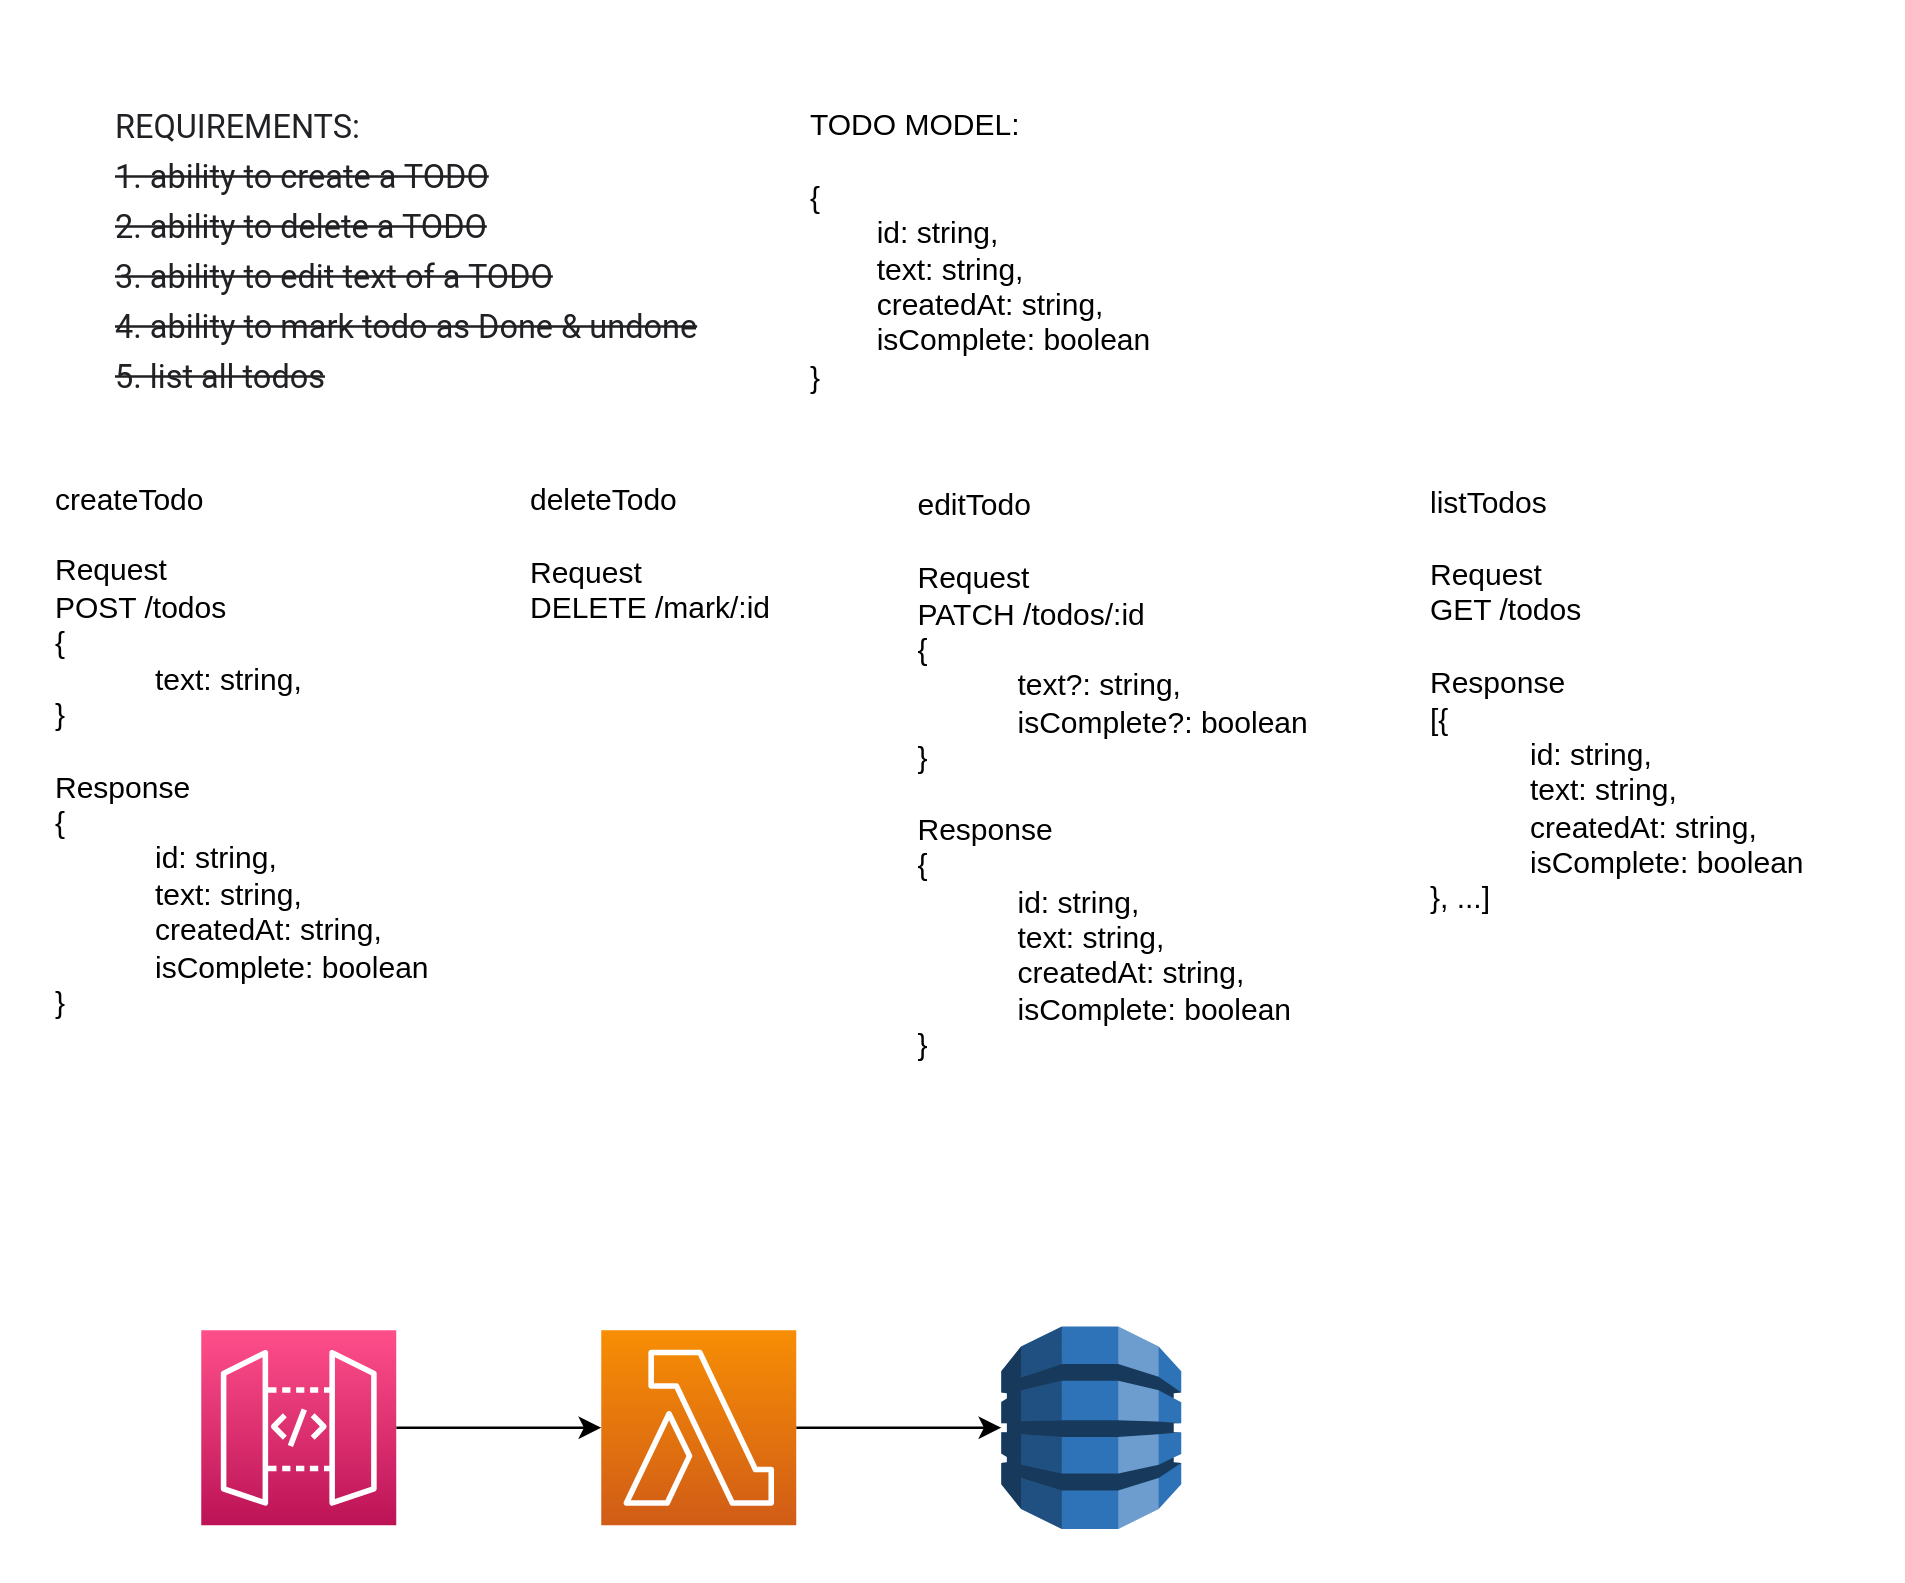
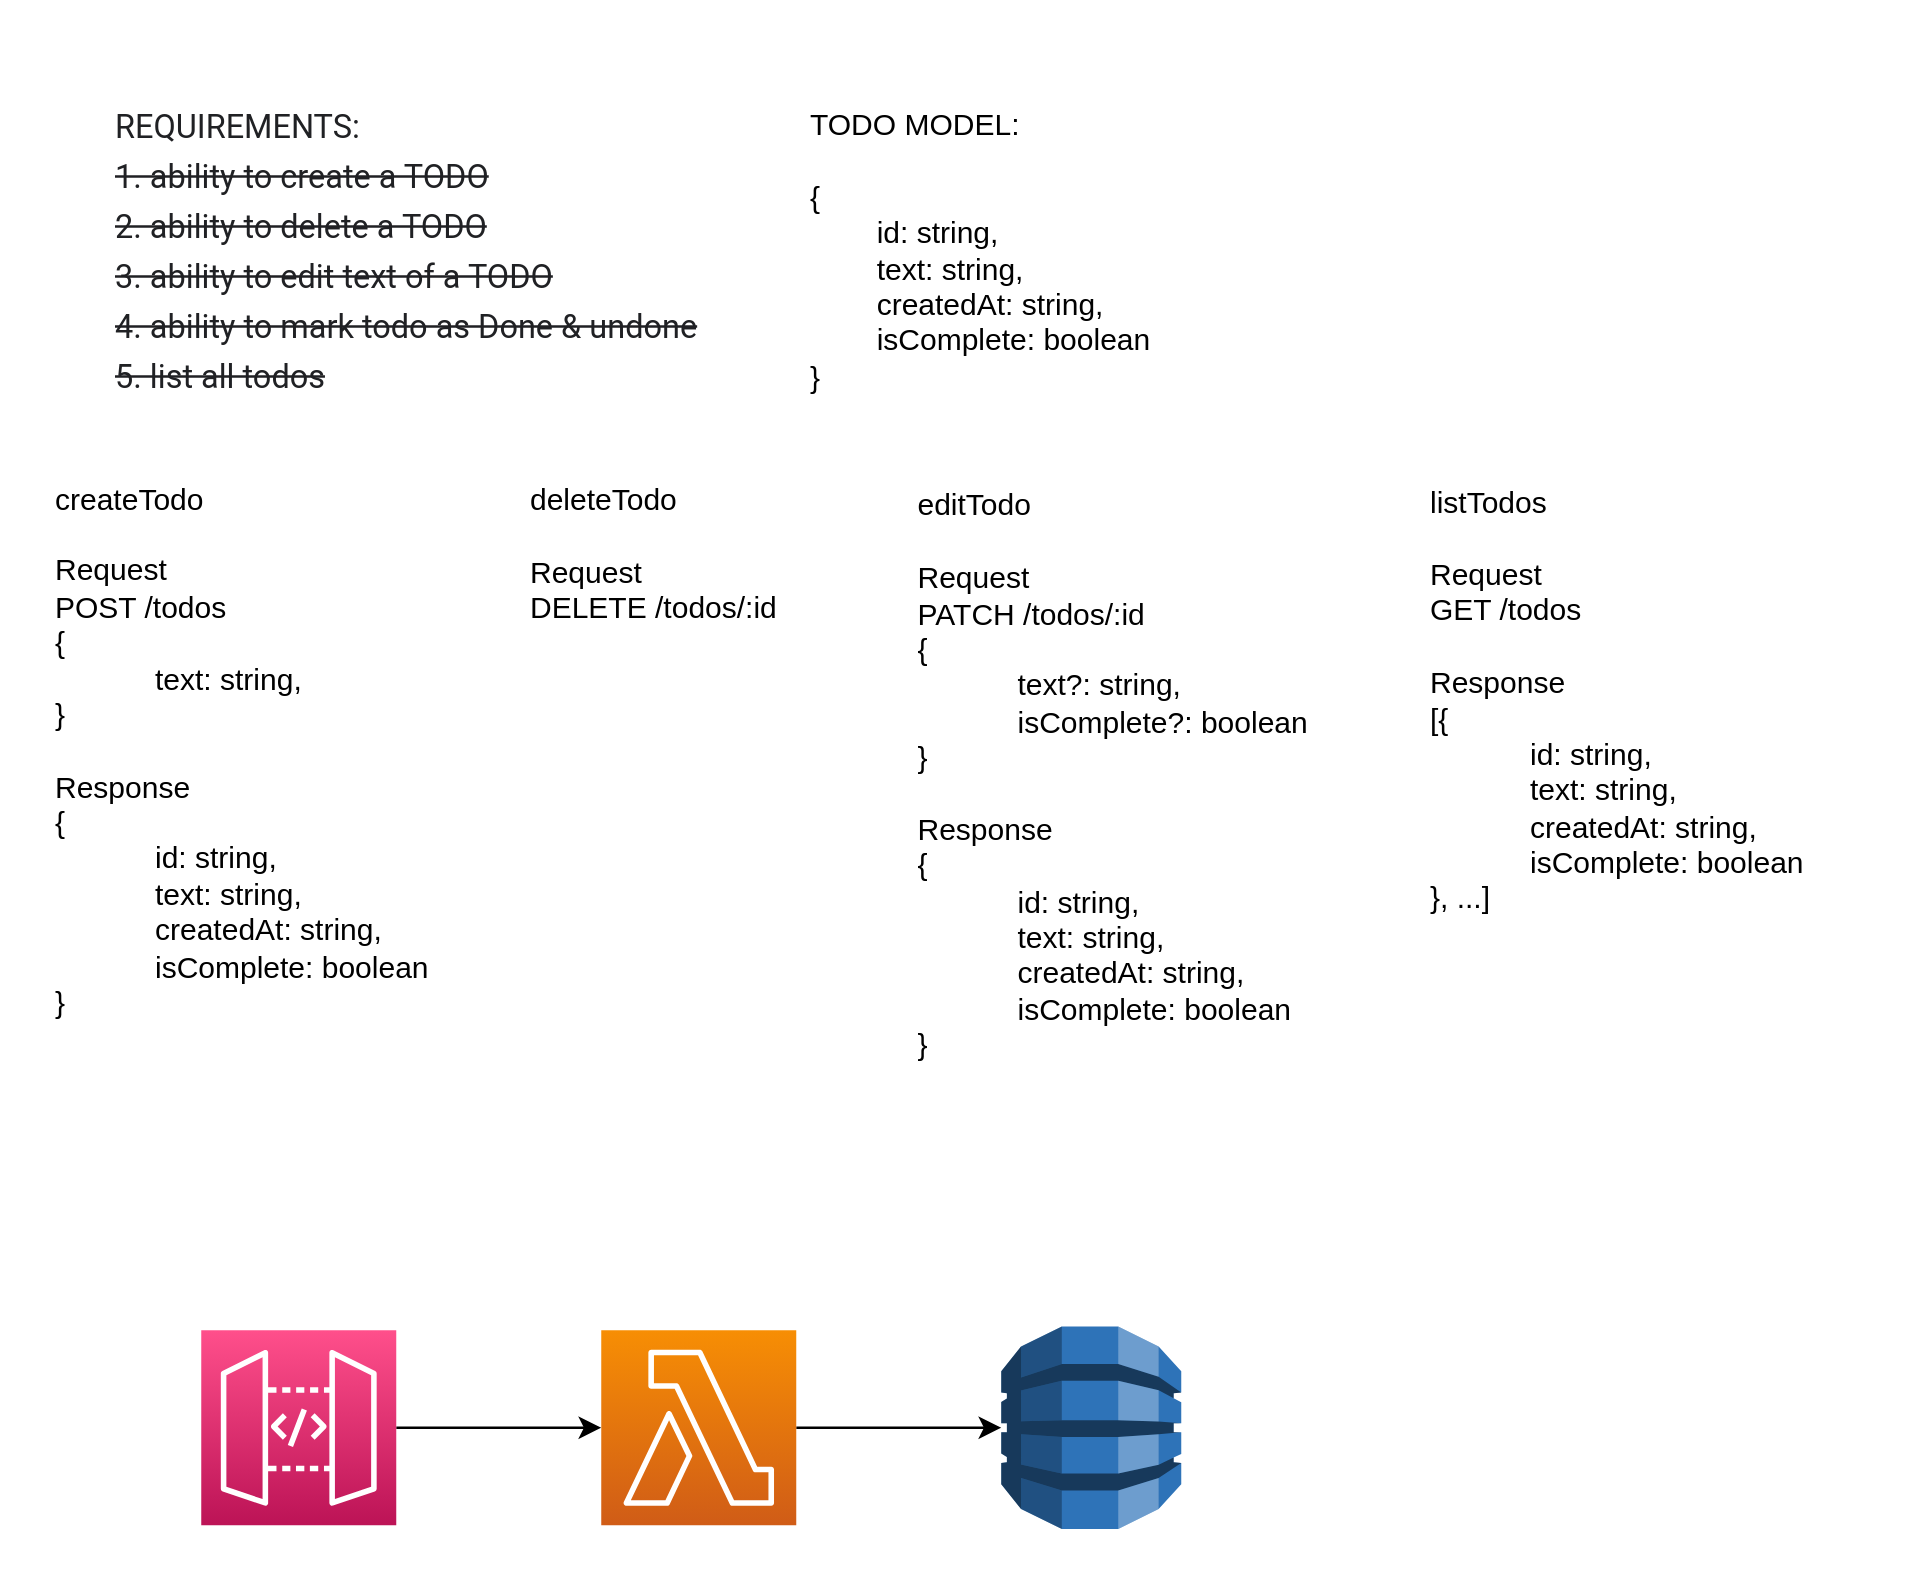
  <mxCell id="0" />
  <mxCell id="1" parent="0" />
  <mxCell id="2" value="&lt;div class=&quot;GDhqjd&quot; tabindex=&quot;-1&quot; style=&quot;display: block ; padding: 0.875rem 1.5rem ; outline: transparent solid 1px ; color: rgba(0 , 0 , 0 , 0.87) ; font-family: &amp;#34;roboto&amp;#34; , &amp;#34;arial&amp;#34; , sans-serif ; font-size: 12px ; font-style: normal ; font-weight: 400 ; letter-spacing: normal ; text-align: left ; text-indent: 0px ; text-transform: none ; word-spacing: 0px ; background-color: rgb(255 , 255 , 255)&quot;&gt;&lt;div class=&quot;Zmm6We&quot; style=&quot;display: inline-block ; max-width: 100%&quot;&gt;&lt;div class=&quot;oIy2qc&quot; style=&quot;color: rgb(32 , 33 , 36) ; font-size: 0.812rem ; line-height: 1.25rem ; padding-top: 0px ; overflow-wrap: break-word&quot;&gt;REQUIREMENTS:&lt;/div&gt;&lt;div class=&quot;oIy2qc&quot; style=&quot;color: rgb(32 , 33 , 36) ; font-size: 0.812rem ; line-height: 1.25rem ; padding-top: 0px ; overflow-wrap: break-word&quot;&gt;&lt;strike&gt;1. ability to create a TODO&lt;br&gt;2. ability to delete a TODO&lt;br&gt;3. ability to edit text of a TODO&lt;br&gt;4. ability to mark todo as Done &amp;amp; undone&lt;/strike&gt;&lt;/div&gt;&lt;div class=&quot;oIy2qc&quot; style=&quot;color: rgb(32 , 33 , 36) ; font-size: 0.812rem ; line-height: 1.25rem ; padding-top: 0px ; overflow-wrap: break-word&quot;&gt;&lt;span style=&quot;font-size: 0.812rem&quot;&gt;&lt;strike&gt;5. list all todos&lt;/strike&gt;&lt;/span&gt;&lt;/div&gt;&lt;/div&gt;&lt;/div&gt;" style="text;whiteSpace=wrap;html=1;" vertex="1" parent="1"><mxGeometry x="20" y="20" width="310" height="160" as="geometry" /></mxCell>
  <mxCell id="3" value="" style="edgeStyle=orthogonalEdgeStyle;rounded=0;orthogonalLoop=1;jettySize=auto;html=1;" edge="1" parent="1" source="4" target="6"><mxGeometry relative="1" as="geometry" /></mxCell>
  <mxCell id="4" value="" style="sketch=0;points=[[0,0,0],[0.25,0,0],[0.5,0,0],[0.75,0,0],[1,0,0],[0,1,0],[0.25,1,0],[0.5,1,0],[0.75,1,0],[1,1,0],[0,0.25,0],[0,0.5,0],[0,0.75,0],[1,0.25,0],[1,0.5,0],[1,0.75,0]];outlineConnect=0;fontColor=#232F3E;gradientColor=#FF4F8B;gradientDirection=north;fillColor=#BC1356;strokeColor=#ffffff;dashed=0;verticalLabelPosition=bottom;verticalAlign=top;align=center;html=1;fontSize=12;fontStyle=0;aspect=fixed;shape=mxgraph.aws4.resourceIcon;resIcon=mxgraph.aws4.api_gateway;" vertex="1" parent="1"><mxGeometry x="80" y="531.5" width="78" height="78" as="geometry" /></mxCell>
  <mxCell id="5" value="" style="edgeStyle=orthogonalEdgeStyle;rounded=0;orthogonalLoop=1;jettySize=auto;html=1;" edge="1" parent="1" source="6" target="7"><mxGeometry relative="1" as="geometry" /></mxCell>
  <mxCell id="6" value="" style="sketch=0;points=[[0,0,0],[0.25,0,0],[0.5,0,0],[0.75,0,0],[1,0,0],[0,1,0],[0.25,1,0],[0.5,1,0],[0.75,1,0],[1,1,0],[0,0.25,0],[0,0.5,0],[0,0.75,0],[1,0.25,0],[1,0.5,0],[1,0.75,0]];outlineConnect=0;fontColor=#232F3E;gradientColor=#F78E04;gradientDirection=north;fillColor=#D05C17;strokeColor=#ffffff;dashed=0;verticalLabelPosition=bottom;verticalAlign=top;align=center;html=1;fontSize=12;fontStyle=0;aspect=fixed;shape=mxgraph.aws4.resourceIcon;resIcon=mxgraph.aws4.lambda;" vertex="1" parent="1"><mxGeometry x="240" y="531.5" width="78" height="78" as="geometry" /></mxCell>
  <mxCell id="7" value="" style="outlineConnect=0;dashed=0;verticalLabelPosition=bottom;verticalAlign=top;align=center;html=1;shape=mxgraph.aws3.dynamo_db;fillColor=#2E73B8;gradientColor=none;" vertex="1" parent="1"><mxGeometry x="400" y="530" width="72" height="81" as="geometry" /></mxCell>
  <mxCell id="8" value="createTodo&lt;br&gt;&lt;br&gt;Request&lt;br&gt;POST /todos&lt;br&gt;{&lt;br&gt;&lt;span&gt;&#09;&lt;/span&gt;&lt;blockquote style=&quot;margin: 0 0 0 40px ; border: none ; padding: 0px&quot;&gt;text: string,&lt;/blockquote&gt;}&lt;br&gt;&lt;br&gt;Response&lt;br&gt;{&lt;br&gt;&lt;span&gt;&#09;&lt;/span&gt;&lt;blockquote style=&quot;margin: 0 0 0 40px ; border: none ; padding: 0px&quot;&gt;id: string,&lt;br&gt;text: string,&lt;br&gt;createdAt: string,&lt;br&gt;isComplete: boolean&lt;/blockquote&gt;}" style="text;html=1;strokeColor=none;fillColor=none;align=left;verticalAlign=middle;whiteSpace=wrap;rounded=0;" vertex="1" parent="1"><mxGeometry x="20" y="190" width="170" height="220" as="geometry" /></mxCell>
  <mxCell id="9" value="TODO MODEL:&lt;br&gt;&lt;br&gt;{&lt;br&gt;&lt;span style=&quot;white-space: pre&quot;&gt;&#09;&lt;/span&gt;id: string,&lt;br&gt;&lt;span style=&quot;white-space: pre&quot;&gt;&#09;&lt;/span&gt;text: string,&lt;br&gt;&lt;span style=&quot;white-space: pre&quot;&gt;&#09;&lt;/span&gt;createdAt: string,&lt;br&gt;&lt;span style=&quot;white-space: pre&quot;&gt;&#09;&lt;/span&gt;isComplete: boolean&lt;br&gt;}" style="text;html=1;strokeColor=none;fillColor=none;align=left;verticalAlign=middle;whiteSpace=wrap;rounded=0;" vertex="1" parent="1"><mxGeometry x="322" y="30" width="150" height="140" as="geometry" /></mxCell>
- <mxCell id="10" value="deleteTodo&lt;br&gt;&lt;br&gt;Request&lt;br&gt;DELETE /mark/:id" style="text;html=1;strokeColor=none;fillColor=none;align=left;verticalAlign=middle;whiteSpace=wrap;rounded=0;" vertex="1" parent="1"><mxGeometry x="210" y="191" width="130" height="59" as="geometry" /></mxCell>
+ <mxCell id="10" value="deleteTodo&lt;br&gt;&lt;br&gt;Request&lt;br&gt;DELETE /todos/:id" style="text;html=1;strokeColor=none;fillColor=none;align=left;verticalAlign=middle;whiteSpace=wrap;rounded=0;" vertex="1" parent="1"><mxGeometry x="210" y="191" width="130" height="59" as="geometry" /></mxCell>
  <mxCell id="11" value="editTodo&lt;br&gt;&lt;br&gt;Request&lt;br&gt;PATCH /todos/:id&lt;br&gt;{&lt;br&gt;&lt;span&gt;&#09;&lt;/span&gt;&lt;blockquote style=&quot;margin: 0 0 0 40px ; border: none ; padding: 0px&quot;&gt;text?: string,&lt;br&gt;isComplete?: boolean&lt;/blockquote&gt;}&lt;br&gt;&lt;br&gt;Response&lt;br&gt;{&lt;br&gt;&lt;span&gt;&#09;&lt;/span&gt;&lt;blockquote style=&quot;margin: 0 0 0 40px ; border: none ; padding: 0px&quot;&gt;id: string,&lt;br&gt;text: string,&lt;br&gt;createdAt: string,&lt;br&gt;isComplete: boolean&lt;/blockquote&gt;}" style="text;html=1;strokeColor=none;fillColor=none;align=left;verticalAlign=middle;whiteSpace=wrap;rounded=0;" vertex="1" parent="1"><mxGeometry x="365" y="190" width="175" height="240" as="geometry" /></mxCell>
  <mxCell id="12" value="listTodos&lt;br&gt;&lt;br&gt;Request&lt;br&gt;GET /todos&lt;br&gt;&lt;br&gt;Response&lt;br&gt;[{&lt;br&gt;&lt;span&gt;&#09;&lt;/span&gt;&lt;blockquote style=&quot;margin: 0 0 0 40px ; border: none ; padding: 0px&quot;&gt;id: string,&lt;br&gt;text: string,&lt;br&gt;createdAt: string,&lt;br&gt;isComplete: boolean&lt;/blockquote&gt;}, ...]" style="text;html=1;strokeColor=none;fillColor=none;align=left;verticalAlign=middle;whiteSpace=wrap;rounded=0;" vertex="1" parent="1"><mxGeometry x="570" y="190" width="170" height="180" as="geometry" /></mxCell>
